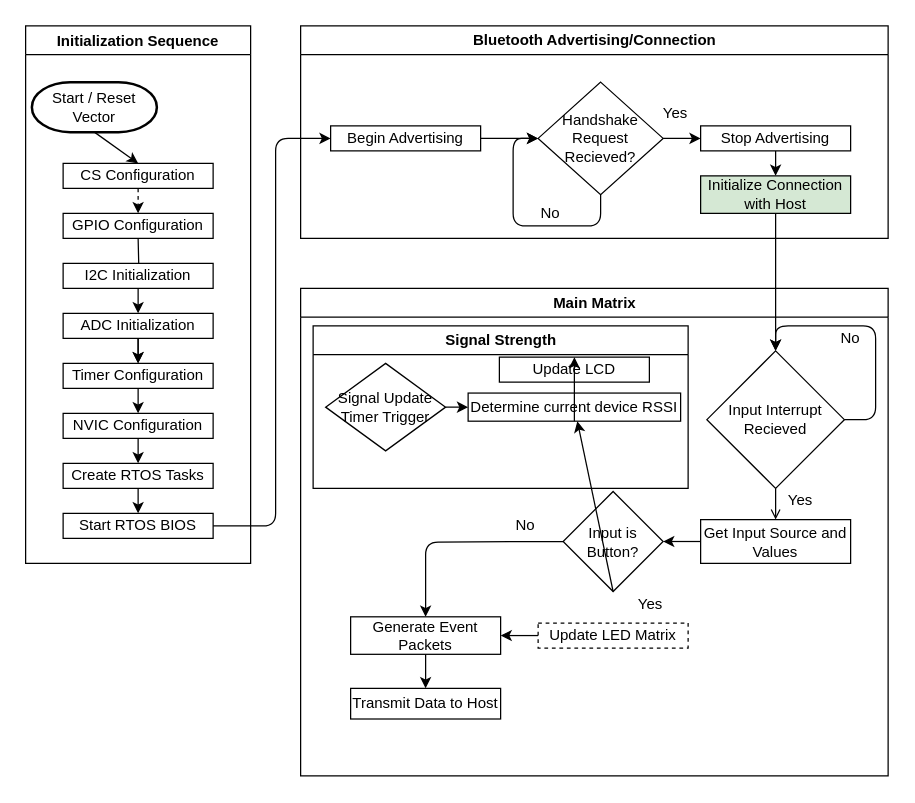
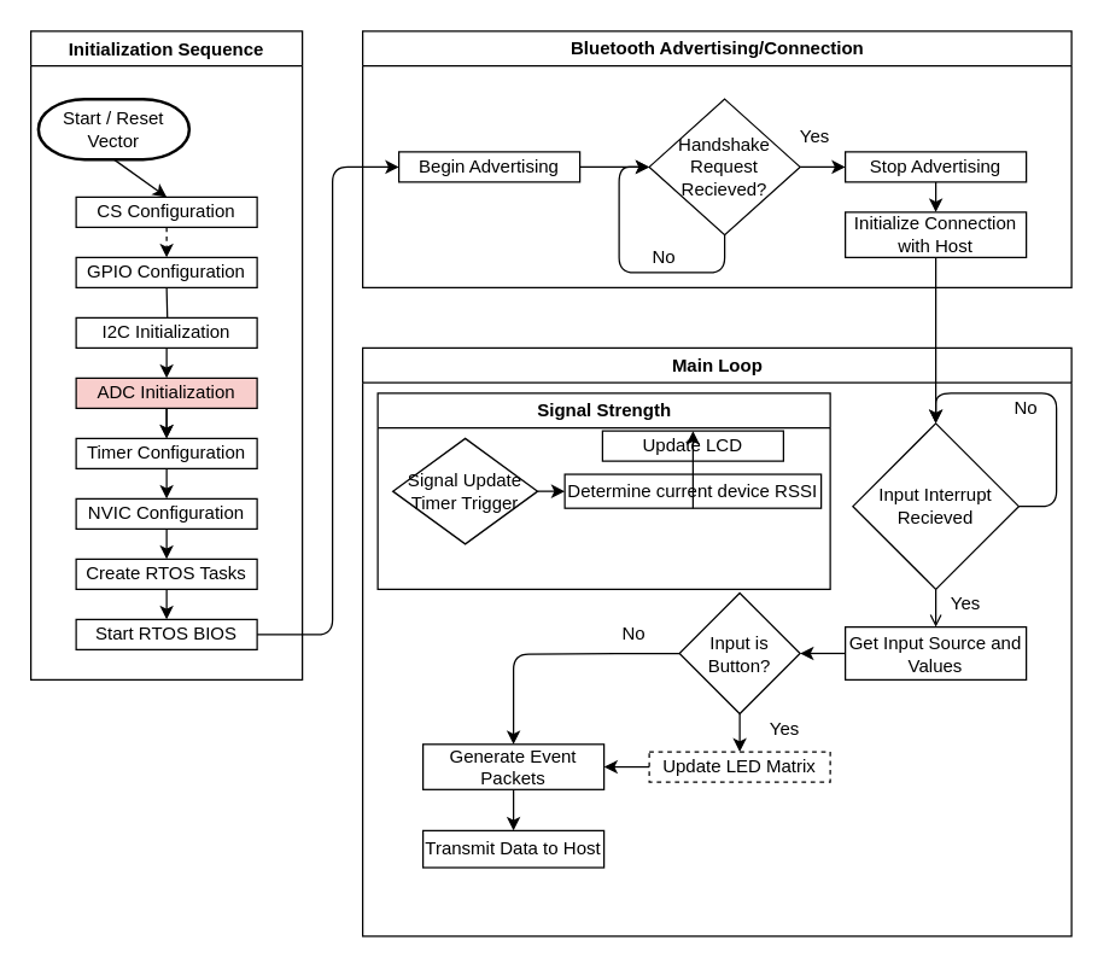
  <mxCell id="0" />
  <mxCell id="1" parent="0" />
  <mxCell id="2" value="Initialization Sequence" style="swimlane;" vertex="1" parent="1"><mxGeometry x="20" y="20" width="180" height="430" as="geometry" /></mxCell>
  <mxCell id="3" value="Start / Reset Vector" style="strokeWidth=2;html=1;shape=mxgraph.flowchart.terminator;whiteSpace=wrap;" vertex="1" parent="2"><mxGeometry x="5" y="45" width="100" height="40" as="geometry" /></mxCell>
  <mxCell id="4" value="CS Configuration" style="rounded=0;whiteSpace=wrap;html=1;" vertex="1" parent="2"><mxGeometry x="30" y="110" width="120" height="20" as="geometry" /></mxCell>
  <mxCell id="5" value="" style="endArrow=classic;html=1;exitX=0.5;exitY=1;exitDx=0;exitDy=0;exitPerimeter=0;entryX=0.5;entryY=0;entryDx=0;entryDy=0;" edge="1" parent="2" source="3" target="4"><mxGeometry width="50" height="50" relative="1" as="geometry"><mxPoint x="220" y="120" as="sourcePoint" /><mxPoint x="270" y="70" as="targetPoint" /></mxGeometry></mxCell>
  <mxCell id="6" value="GPIO Configuration" style="rounded=0;whiteSpace=wrap;html=1;" vertex="1" parent="2"><mxGeometry x="30" y="150" width="120" height="20" as="geometry" /></mxCell>
  <mxCell id="7" value="" style="endArrow=classic;html=1;exitX=0.5;exitY=1;exitDx=0;exitDy=0;entryX=0.5;entryY=0;entryDx=0;entryDy=0;dashed=1;" edge="1" parent="2" source="4" target="6"><mxGeometry width="50" height="50" relative="1" as="geometry"><mxPoint x="220" y="120" as="sourcePoint" /><mxPoint x="270" y="70" as="targetPoint" /></mxGeometry></mxCell>
- <mxCell id="8" value="ADC Initialization" style="whiteSpace=wrap;html=1;rounded=0;" vertex="1" parent="2"><mxGeometry x="30" y="230" width="120" height="20" as="geometry" /></mxCell>
+ <mxCell id="8" value="ADC Initialization" style="whiteSpace=wrap;html=1;rounded=0;fillColor=#f8cecc;" vertex="1" parent="2"><mxGeometry x="30" y="230" width="120" height="20" as="geometry" /></mxCell>
  <mxCell id="9" value="Timer Configuration" style="rounded=0;whiteSpace=wrap;html=1;" vertex="1" parent="2"><mxGeometry x="30" y="270" width="120" height="20" as="geometry" /></mxCell>
  <mxCell id="10" value="" style="endArrow=classic;html=1;exitX=0.5;exitY=1;exitDx=0;exitDy=0;entryX=0.5;entryY=0;entryDx=0;entryDy=0;" edge="1" parent="2" source="8" target="9"><mxGeometry width="50" height="50" relative="1" as="geometry"><mxPoint x="190" y="130" as="sourcePoint" /><mxPoint x="240" y="80" as="targetPoint" /></mxGeometry></mxCell>
  <mxCell id="11" value="" style="edgeStyle=orthogonalEdgeStyle;rounded=0;orthogonalLoop=1;jettySize=auto;html=1;" edge="1" target="14" parent="2"><mxGeometry relative="1" as="geometry"><mxPoint x="90" y="170" as="sourcePoint" /></mxGeometry></mxCell>
  <mxCell id="12" value="" style="edgeStyle=orthogonalEdgeStyle;rounded=0;orthogonalLoop=1;jettySize=auto;html=1;" edge="1" source="14" parent="2"><mxGeometry relative="1" as="geometry"><mxPoint x="90" y="230" as="targetPoint" /></mxGeometry></mxCell>
  <mxCell id="13" value="" style="endArrow=classic;html=1;exitX=0.5;exitY=1;exitDx=0;exitDy=0;entryX=0.5;entryY=0;entryDx=0;entryDy=0;" edge="1" parent="2"><mxGeometry width="50" height="50" relative="1" as="geometry"><mxPoint x="90" y="250" as="sourcePoint" /><mxPoint x="90" y="270" as="targetPoint" /></mxGeometry></mxCell>
  <mxCell id="14" value="I2C Initialization" style="whiteSpace=wrap;html=1;rounded=0;" vertex="1" parent="2"><mxGeometry x="30" y="190" width="120" height="20" as="geometry" /></mxCell>
  <mxCell id="15" value="NVIC Configuration" style="rounded=0;whiteSpace=wrap;html=1;" vertex="1" parent="2"><mxGeometry x="30" y="310" width="120" height="20" as="geometry" /></mxCell>
  <mxCell id="16" value="" style="endArrow=classic;html=1;exitX=0.5;exitY=1;exitDx=0;exitDy=0;entryX=0.5;entryY=0;entryDx=0;entryDy=0;" edge="1" parent="2" source="9" target="15"><mxGeometry width="50" height="50" relative="1" as="geometry"><mxPoint x="190" y="330" as="sourcePoint" /><mxPoint x="240" y="280" as="targetPoint" /></mxGeometry></mxCell>
  <mxCell id="17" value="Create RTOS Tasks" style="rounded=0;whiteSpace=wrap;html=1;" vertex="1" parent="2"><mxGeometry x="30" y="350" width="120" height="20" as="geometry" /></mxCell>
  <mxCell id="18" value="" style="endArrow=classic;html=1;exitX=0.5;exitY=1;exitDx=0;exitDy=0;entryX=0.5;entryY=0;entryDx=0;entryDy=0;" edge="1" parent="2" source="15" target="17"><mxGeometry width="50" height="50" relative="1" as="geometry"><mxPoint x="190" y="230" as="sourcePoint" /><mxPoint x="240" y="180" as="targetPoint" /></mxGeometry></mxCell>
  <mxCell id="19" value="Start RTOS BIOS" style="rounded=0;whiteSpace=wrap;html=1;" vertex="1" parent="2"><mxGeometry x="30" y="390" width="120" height="20" as="geometry" /></mxCell>
  <mxCell id="20" value="" style="endArrow=classic;html=1;exitX=0.5;exitY=1;exitDx=0;exitDy=0;entryX=0.5;entryY=0;entryDx=0;entryDy=0;" edge="1" parent="2" source="17" target="19"><mxGeometry width="50" height="50" relative="1" as="geometry"><mxPoint x="190" y="230" as="sourcePoint" /><mxPoint x="240" y="180" as="targetPoint" /></mxGeometry></mxCell>
  <mxCell id="21" value="" style="endArrow=classic;html=1;exitX=1;exitY=0.5;exitDx=0;exitDy=0;entryX=0;entryY=0.5;entryDx=0;entryDy=0;" edge="1" parent="1" source="19" target="23"><mxGeometry width="50" height="50" relative="1" as="geometry"><mxPoint x="370" y="370" as="sourcePoint" /><mxPoint x="310" y="90" as="targetPoint" /><Array as="points"><mxPoint x="220" y="420" /><mxPoint x="220" y="110" /></Array></mxGeometry></mxCell>
  <mxCell id="22" value="Bluetooth Advertising/Connection" style="swimlane;rounded=0;html=1;" vertex="1" parent="1"><mxGeometry x="240" y="20" width="470" height="170" as="geometry" /></mxCell>
  <mxCell id="23" value="Begin Advertising" style="rounded=0;whiteSpace=wrap;html=1;" vertex="1" parent="22"><mxGeometry x="24" y="80" width="120" height="20" as="geometry" /></mxCell>
  <mxCell id="24" value="Handshake Request Recieved?" style="rhombus;whiteSpace=wrap;html=1;rounded=0;" vertex="1" parent="22"><mxGeometry x="190" y="45" width="100" height="90" as="geometry" /></mxCell>
  <mxCell id="25" value="" style="endArrow=classic;html=1;exitX=1;exitY=0.5;exitDx=0;exitDy=0;entryX=0;entryY=0.5;entryDx=0;entryDy=0;" edge="1" parent="22" source="23" target="24"><mxGeometry width="50" height="50" relative="1" as="geometry"><mxPoint x="180" y="130" as="sourcePoint" /><mxPoint x="230" y="80" as="targetPoint" /></mxGeometry></mxCell>
  <mxCell id="26" value="No" style="text;html=1;strokeColor=none;fillColor=none;align=center;verticalAlign=middle;whiteSpace=wrap;rounded=0;" vertex="1" parent="22"><mxGeometry x="180" y="140" width="40" height="20" as="geometry" /></mxCell>
- <mxCell id="27" value="Initialize Connection with Host" style="rounded=0;whiteSpace=wrap;html=1;fillColor=#d5e8d4;" vertex="1" parent="22"><mxGeometry x="320" y="120" width="120" height="30" as="geometry" /></mxCell>
+ <mxCell id="27" value="Initialize Connection with Host" style="rounded=0;whiteSpace=wrap;html=1;" vertex="1" parent="22"><mxGeometry x="320" y="120" width="120" height="30" as="geometry" /></mxCell>
  <mxCell id="28" value="" style="endArrow=classic;html=1;exitX=1;exitY=0.5;exitDx=0;exitDy=0;entryX=0;entryY=0.5;entryDx=0;entryDy=0;" edge="1" parent="22" source="24" target="30"><mxGeometry width="50" height="50" relative="1" as="geometry"><mxPoint x="180" y="130" as="sourcePoint" /><mxPoint x="320" y="90" as="targetPoint" /></mxGeometry></mxCell>
  <mxCell id="29" value="Yes" style="text;html=1;strokeColor=none;fillColor=none;align=center;verticalAlign=middle;whiteSpace=wrap;rounded=0;" vertex="1" parent="22"><mxGeometry x="280" y="60" width="40" height="20" as="geometry" /></mxCell>
  <mxCell id="30" value="Stop Advertising" style="rounded=0;whiteSpace=wrap;html=1;" vertex="1" parent="22"><mxGeometry x="320" y="80" width="120" height="20" as="geometry" /></mxCell>
  <mxCell id="31" value="" style="endArrow=classic;html=1;entryX=0.5;entryY=0;entryDx=0;entryDy=0;exitX=0.5;exitY=1;exitDx=0;exitDy=0;" edge="1" parent="22" source="30" target="27"><mxGeometry width="50" height="50" relative="1" as="geometry"><mxPoint x="220" y="100" as="sourcePoint" /><mxPoint x="270" y="50" as="targetPoint" /></mxGeometry></mxCell>
  <mxCell id="32" value="" style="endArrow=classic;html=1;exitX=0.5;exitY=1;exitDx=0;exitDy=0;" edge="1" parent="1" source="24"><mxGeometry width="50" height="50" relative="1" as="geometry"><mxPoint x="420" y="150" as="sourcePoint" /><mxPoint x="430" y="110" as="targetPoint" /><Array as="points"><mxPoint x="480" y="180" /><mxPoint x="410" y="180" /><mxPoint x="410" y="110" /></Array></mxGeometry></mxCell>
- <mxCell id="33" value="Main Matrix" style="swimlane;rounded=0;html=1;" vertex="1" parent="1"><mxGeometry x="240" y="230" width="470" height="390" as="geometry" /></mxCell>
+ <mxCell id="33" value="Main Loop" style="swimlane;rounded=0;html=1;" vertex="1" parent="1"><mxGeometry x="240" y="230" width="470" height="390" as="geometry" /></mxCell>
  <mxCell id="34" value="Input Interrupt Recieved" style="rhombus;whiteSpace=wrap;html=1;rounded=0;" vertex="1" parent="33"><mxGeometry x="325" y="50" width="110" height="110" as="geometry" /></mxCell>
  <mxCell id="35" value="Signal Strength" style="swimlane;rounded=0;html=1;" vertex="1" parent="33"><mxGeometry x="10" y="30" width="300" height="130" as="geometry" /></mxCell>
  <mxCell id="36" value="Signal Update Timer Trigger" style="rhombus;whiteSpace=wrap;html=1;rounded=0;" vertex="1" parent="35"><mxGeometry x="10" y="30" width="96" height="70" as="geometry" /></mxCell>
  <mxCell id="37" value="Determine current device RSSI" style="rounded=0;whiteSpace=wrap;html=1;" vertex="1" parent="35"><mxGeometry x="124" y="53.75" width="170" height="22.5" as="geometry" /></mxCell>
  <mxCell id="38" value="" style="endArrow=classic;html=1;exitX=1;exitY=0.5;exitDx=0;exitDy=0;entryX=0;entryY=0.5;entryDx=0;entryDy=0;" edge="1" parent="35" source="36" target="37"><mxGeometry width="50" height="50" relative="1" as="geometry"><mxPoint x="200" y="100" as="sourcePoint" /><mxPoint x="250" y="50" as="targetPoint" /></mxGeometry></mxCell>
  <mxCell id="39" value="Update LCD" style="rounded=0;whiteSpace=wrap;html=1;" vertex="1" parent="35"><mxGeometry x="149" y="25" width="120" height="20" as="geometry" /></mxCell>
  <mxCell id="40" value="" style="endArrow=classic;html=1;exitX=0.5;exitY=1;exitDx=0;exitDy=0;entryX=0.5;entryY=0;entryDx=0;entryDy=0;" edge="1" parent="35" source="37" target="39"><mxGeometry width="50" height="50" relative="1" as="geometry"><mxPoint x="200" y="110" as="sourcePoint" /><mxPoint x="250" y="60" as="targetPoint" /></mxGeometry></mxCell>
  <mxCell id="41" value="Get Input Source and Values" style="rounded=0;whiteSpace=wrap;html=1;" vertex="1" parent="33"><mxGeometry x="320" y="185" width="120" height="35" as="geometry" /></mxCell>
  <mxCell id="42" value="" style="endArrow=open;html=1;exitX=0.5;exitY=1;exitDx=0;exitDy=0;entryX=0.5;entryY=0;entryDx=0;entryDy=0;" edge="1" parent="33" source="34" target="41"><mxGeometry width="50" height="50" relative="1" as="geometry"><mxPoint x="210" y="140" as="sourcePoint" /><mxPoint x="260" y="90" as="targetPoint" /></mxGeometry></mxCell>
  <mxCell id="43" value="Generate Event Packets" style="rounded=0;whiteSpace=wrap;html=1;" vertex="1" parent="33"><mxGeometry x="40" y="262.75" width="120" height="30" as="geometry" /></mxCell>
  <mxCell id="44" value="Transmit Data to Host" style="rounded=0;whiteSpace=wrap;html=1;" vertex="1" parent="33"><mxGeometry x="40" y="320" width="120" height="24.5" as="geometry" /></mxCell>
  <mxCell id="45" value="Yes" style="text;html=1;strokeColor=none;fillColor=none;align=center;verticalAlign=middle;whiteSpace=wrap;rounded=0;" vertex="1" parent="33"><mxGeometry x="380" y="160" width="40" height="20" as="geometry" /></mxCell>
  <mxCell id="46" value="Update LED Matrix" style="rounded=0;whiteSpace=wrap;html=1;dashed=1;" vertex="1" parent="33"><mxGeometry x="190" y="267.75" width="120" height="20" as="geometry" /></mxCell>
  <mxCell id="47" value="Input is &lt;br&gt;Button?" style="rhombus;whiteSpace=wrap;html=1;rounded=0;" vertex="1" parent="33"><mxGeometry x="210" y="162.5" width="80" height="80" as="geometry" /></mxCell>
  <mxCell id="48" value="" style="endArrow=classic;html=1;exitX=0;exitY=0.5;exitDx=0;exitDy=0;entryX=1;entryY=0.5;entryDx=0;entryDy=0;" edge="1" parent="33" source="41" target="47"><mxGeometry width="50" height="50" relative="1" as="geometry"><mxPoint x="310" y="200" as="sourcePoint" /><mxPoint x="360" y="150" as="targetPoint" /></mxGeometry></mxCell>
- <mxCell id="49" value="" style="endArrow=classic;html=1;exitX=0.5;exitY=1;exitDx=0;exitDy=0;" edge="1" parent="33" source="47" target="37"><mxGeometry width="50" height="50" relative="1" as="geometry"><mxPoint x="310" y="200" as="sourcePoint" /><mxPoint x="360" y="150" as="targetPoint" /></mxGeometry></mxCell>
+ <mxCell id="49" value="" style="endArrow=classic;html=1;exitX=0.5;exitY=1;exitDx=0;exitDy=0;entryX=0.5;entryY=0;entryDx=0;entryDy=0;" edge="1" parent="33" source="47" target="46"><mxGeometry width="50" height="50" relative="1" as="geometry"><mxPoint x="310" y="200" as="sourcePoint" /><mxPoint x="360" y="150" as="targetPoint" /></mxGeometry></mxCell>
  <mxCell id="50" value="" style="endArrow=classic;html=1;exitX=0;exitY=0.5;exitDx=0;exitDy=0;entryX=1;entryY=0.5;entryDx=0;entryDy=0;" edge="1" parent="33" source="46" target="43"><mxGeometry width="50" height="50" relative="1" as="geometry"><mxPoint x="310" y="200" as="sourcePoint" /><mxPoint x="360" y="150" as="targetPoint" /></mxGeometry></mxCell>
  <mxCell id="51" value="" style="endArrow=classic;html=1;exitX=0;exitY=0.5;exitDx=0;exitDy=0;entryX=0.5;entryY=0;entryDx=0;entryDy=0;" edge="1" parent="33" source="47" target="43"><mxGeometry width="50" height="50" relative="1" as="geometry"><mxPoint x="310" y="200" as="sourcePoint" /><mxPoint x="360" y="150" as="targetPoint" /><Array as="points"><mxPoint x="100" y="203" /></Array></mxGeometry></mxCell>
  <mxCell id="52" value="Yes" style="text;html=1;strokeColor=none;fillColor=none;align=center;verticalAlign=middle;whiteSpace=wrap;rounded=0;" vertex="1" parent="33"><mxGeometry x="260" y="242.5" width="40" height="20" as="geometry" /></mxCell>
  <mxCell id="53" value="No" style="text;html=1;strokeColor=none;fillColor=none;align=center;verticalAlign=middle;whiteSpace=wrap;rounded=0;" vertex="1" parent="33"><mxGeometry x="160" y="180" width="40" height="20" as="geometry" /></mxCell>
  <mxCell id="54" value="" style="endArrow=classic;html=1;exitX=0.5;exitY=1;exitDx=0;exitDy=0;entryX=0.5;entryY=0;entryDx=0;entryDy=0;" edge="1" parent="33" source="43" target="44"><mxGeometry width="50" height="50" relative="1" as="geometry"><mxPoint x="310" y="200" as="sourcePoint" /><mxPoint x="360" y="150" as="targetPoint" /></mxGeometry></mxCell>
  <mxCell id="55" value="No" style="text;html=1;strokeColor=none;fillColor=none;align=center;verticalAlign=middle;whiteSpace=wrap;rounded=0;" vertex="1" parent="33"><mxGeometry x="420" y="30" width="40" height="20" as="geometry" /></mxCell>
  <mxCell id="56" value="" style="endArrow=classic;html=1;exitX=0.5;exitY=1;exitDx=0;exitDy=0;entryX=0.5;entryY=0;entryDx=0;entryDy=0;" edge="1" parent="1" source="27" target="34"><mxGeometry width="50" height="50" relative="1" as="geometry"><mxPoint x="450" y="220" as="sourcePoint" /><mxPoint x="500" y="170" as="targetPoint" /></mxGeometry></mxCell>
  <mxCell id="57" value="" style="endArrow=classic;html=1;exitX=1;exitY=0.5;exitDx=0;exitDy=0;" edge="1" parent="1" source="34"><mxGeometry width="50" height="50" relative="1" as="geometry"><mxPoint x="550" y="440" as="sourcePoint" /><mxPoint x="620" y="280" as="targetPoint" /><Array as="points"><mxPoint x="700" y="335" /><mxPoint x="700" y="260" /><mxPoint x="620" y="260" /></Array></mxGeometry></mxCell>
